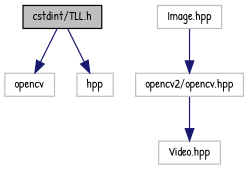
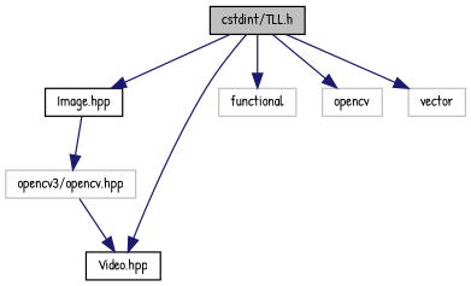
  digraph {
    fontname="Patrick Hand"
    node [color=grey75 fillcolor=white fontname="Patrick Hand" fontsize=10 shape=record style=filled]
    edge [color=midnightblue fontname="Patrick Hand" fontsize=10 labelfontname=Helvetica labelfontsize=10 style=solid]
    n1 [color=black fillcolor=grey75 fontcolor=black height=0.2 label="cstdint/TLL.h" width=0.4]
-   n2 [height=0.2 label="Image.hpp" width=0.4]
-   n3 [height=0.2 label="Video.hpp" width=0.4]
+   n2 [color=black height=0.2 label="Image.hpp" width=0.4]
+   n3 [color=black height=0.2 label="Video.hpp" width=0.4]
+   n4 [height=0.2 label=functional width=0.4]
    n5 [height=0.2 label=opencv width=0.4]
-   n6 [height=0.2 label=hpp width=0.4]
-   n7 [height=0.2 label="opencv2/opencv.hpp" width=0.4]
+   n6 [height=0.2 label=vector width=0.4]
+   n7 [height=0.2 label="opencv3/opencv.hpp" width=0.4]
+   n1 -> n2
+   n1 -> n3
+   n1 -> n4
    n1 -> n5
    n1 -> n6
    n2 -> n7
    n7 -> n3
  }
